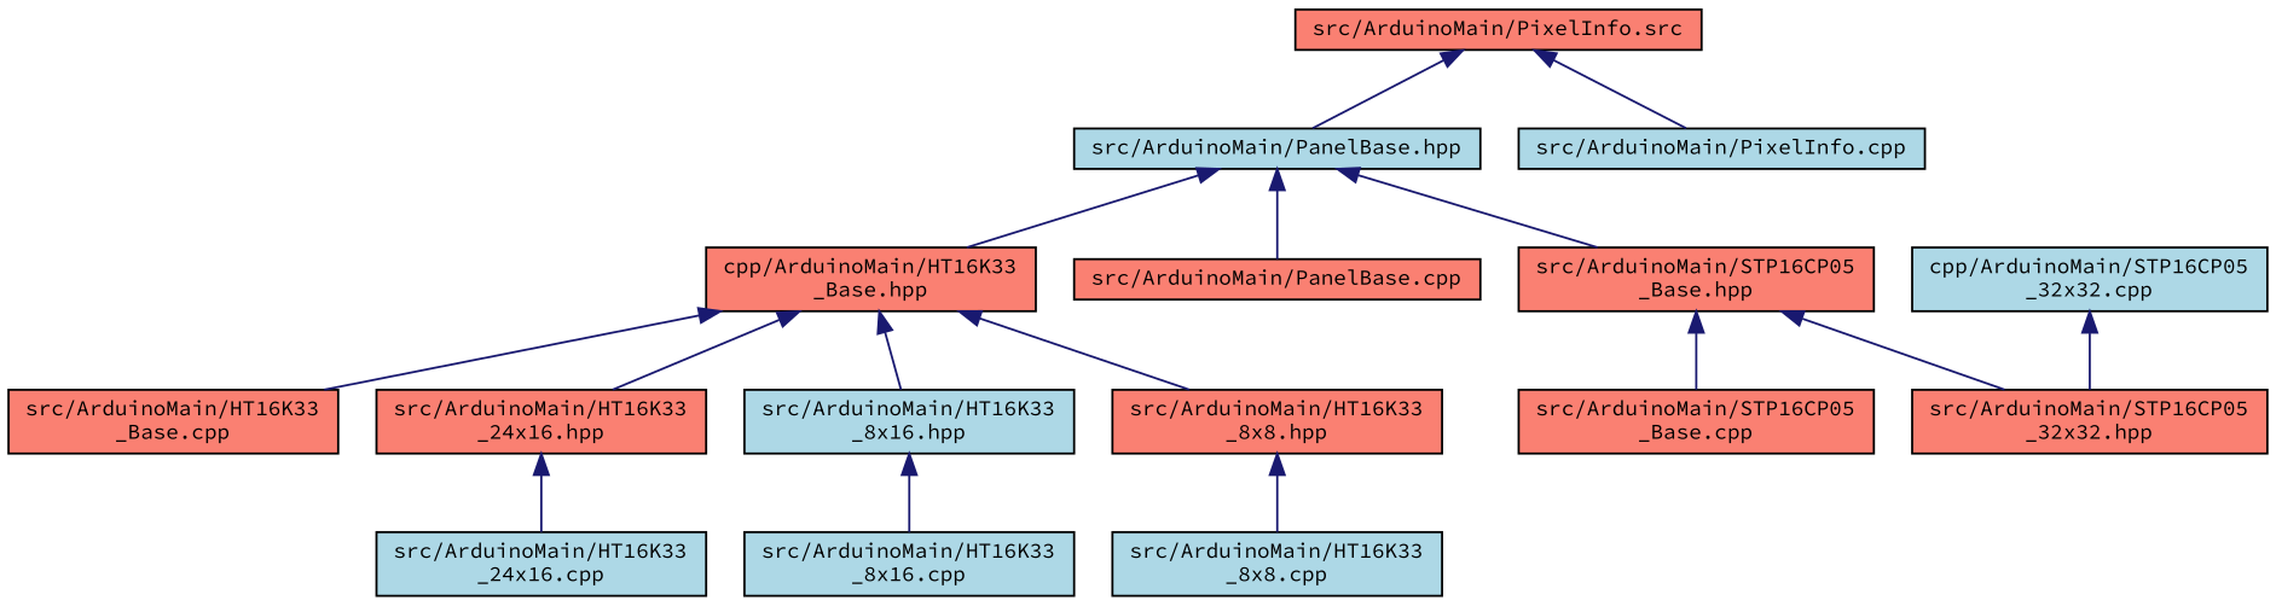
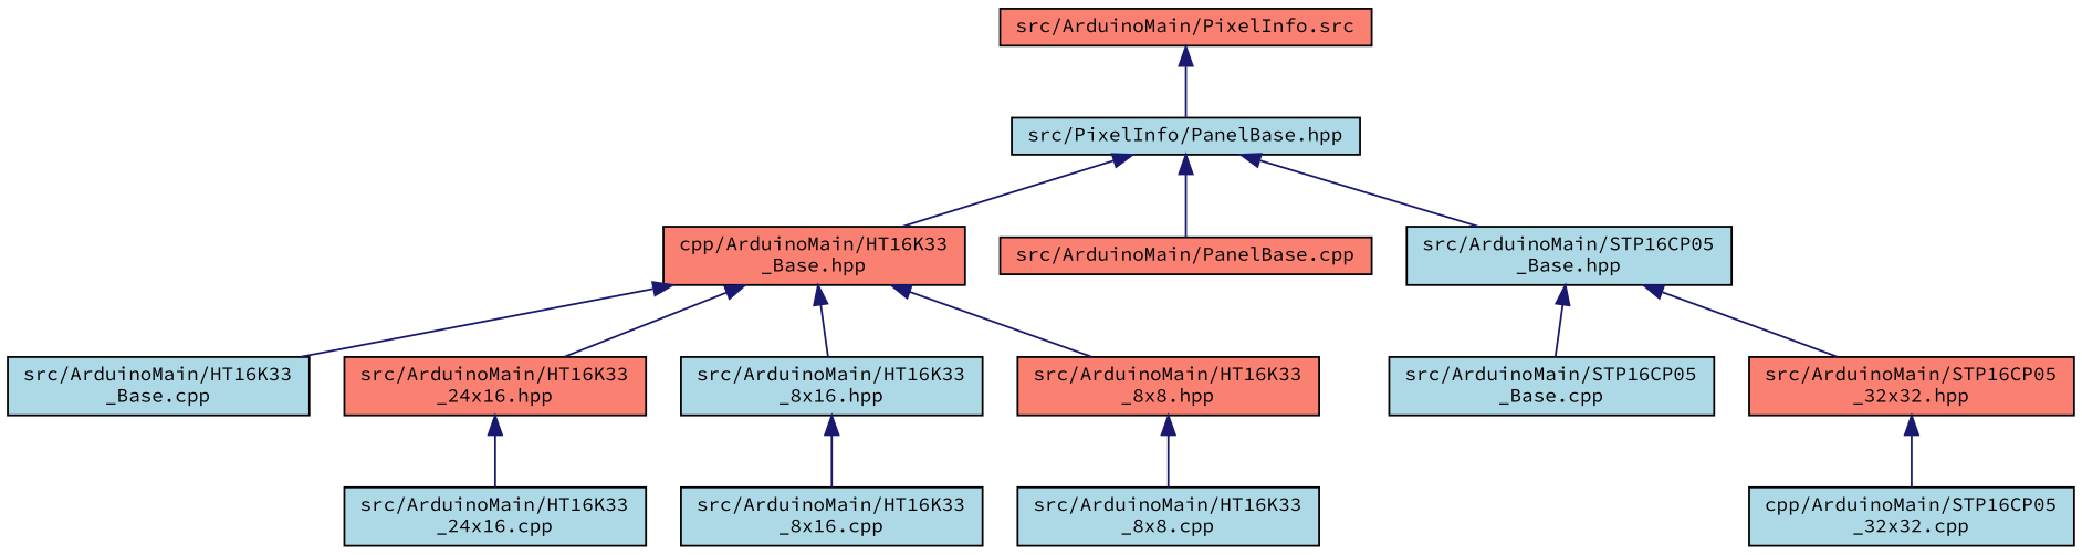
  digraph {
    fontname="Source Code Pro"
    node [color=black fillcolor=salmon fontname="Source Code Pro" fontsize=10 shape=record style=filled]
    edge [color=midnightblue dir=back fontname="Source Code Pro" fontsize=10 labelfontname=Helvetica labelfontsize=10 style=solid]
    n1 [fontcolor=black height=0.2 label="src/ArduinoMain/PixelInfo.src" width=0.4]
-   n2 [fillcolor=lightblue height=0.2 label="src/ArduinoMain/PanelBase.hpp" width=0.4]
-   n3 [fillcolor=lightblue height=0.2 label="src/ArduinoMain/PixelInfo.cpp" width=0.4]
+   n2 [fillcolor=lightblue height=0.2 label="src/PixelInfo/PanelBase.hpp" width=0.4]
    n4 [height=0.2 label="cpp/ArduinoMain/HT16K33\l_Base.hpp" width=0.4]
    n5 [height=0.2 label="src/ArduinoMain/PanelBase.cpp" width=0.4]
-   n6 [height=0.2 label="src/ArduinoMain/STP16CP05\l_Base.hpp" width=0.4]
-   n7 [height=0.2 label="src/ArduinoMain/HT16K33\l_Base.cpp" width=0.4]
+   n6 [fillcolor=lightblue height=0.2 label="src/ArduinoMain/STP16CP05\l_Base.hpp" width=0.4]
+   n7 [fillcolor=lightblue height=0.2 label="src/ArduinoMain/HT16K33\l_Base.cpp" width=0.4]
    n8 [height=0.2 label="src/ArduinoMain/HT16K33\l_24x16.hpp" width=0.4]
    n9 [fillcolor=lightblue height=0.2 label="src/ArduinoMain/HT16K33\l_8x16.hpp" width=0.4]
    n10 [height=0.2 label="src/ArduinoMain/HT16K33\l_8x8.hpp" width=0.4]
-   n11 [height=0.2 label="src/ArduinoMain/STP16CP05\l_Base.cpp" width=0.4]
+   n11 [fillcolor=lightblue height=0.2 label="src/ArduinoMain/STP16CP05\l_Base.cpp" width=0.4]
    n12 [height=0.2 label="src/ArduinoMain/STP16CP05\l_32x32.hpp" width=0.4]
    n13 [fillcolor=lightblue height=0.2 label="src/ArduinoMain/HT16K33\l_24x16.cpp" width=0.4]
    n14 [fillcolor=lightblue height=0.2 label="src/ArduinoMain/HT16K33\l_8x16.cpp" width=0.4]
    n15 [fillcolor=lightblue height=0.2 label="src/ArduinoMain/HT16K33\l_8x8.cpp" width=0.4]
    n16 [fillcolor=lightblue height=0.2 label="cpp/ArduinoMain/STP16CP05\l_32x32.cpp" width=0.4]
    n1 -> n2
-   n1 -> n3
    n2 -> n4
    n2 -> n5
    n2 -> n6
    n4 -> n7
    n4 -> n8
    n4 -> n9
    n4 -> n10
    n6 -> n11
    n6 -> n12
    n8 -> n13
    n9 -> n14
    n10 -> n15
-   n16 -> n12
+   n12 -> n16
  }
